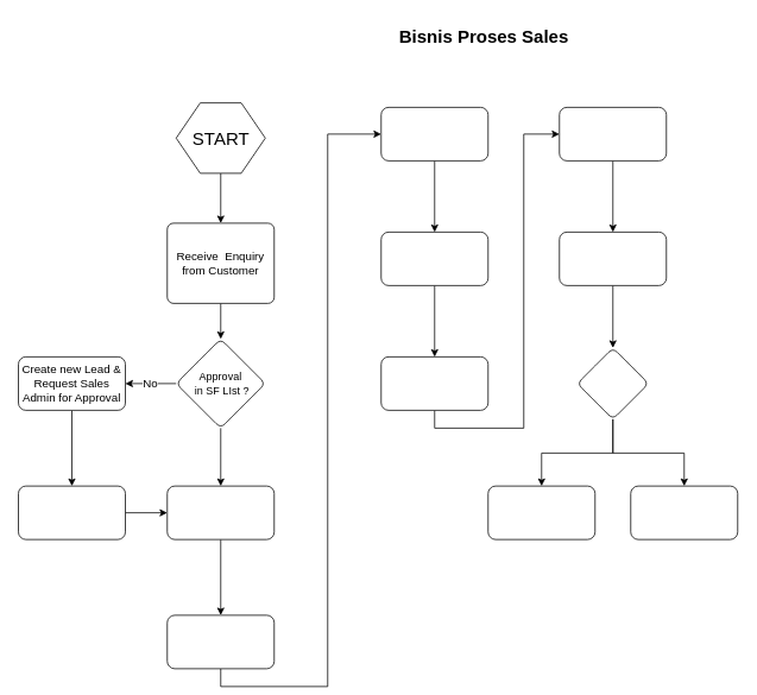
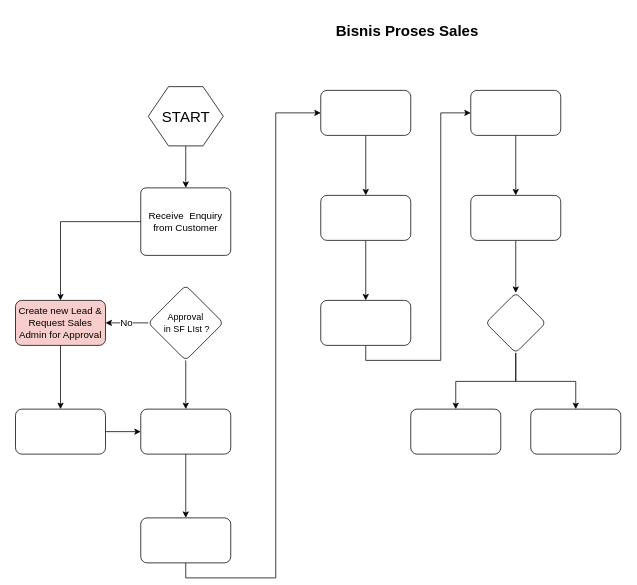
  <mxCell id="0" />
  <mxCell id="1" parent="0" />
  <mxCell id="2" value="Bisnis Proses Sales" style="text;html=1;align=center;verticalAlign=middle;resizable=0;points=[];autosize=1;strokeColor=none;fillColor=none;fontStyle=1;fontSize=20;" parent="1" vertex="1"><mxGeometry x="437" y="20" width="210" height="40" as="geometry" /></mxCell>
  <mxCell id="3" style="edgeStyle=orthogonalEdgeStyle;rounded=0;orthogonalLoop=1;jettySize=auto;html=1;exitX=0.5;exitY=1;exitDx=0;exitDy=0;entryX=0.5;entryY=0;entryDx=0;entryDy=0;fontSize=13;" parent="1" source="4" target="6" edge="1"><mxGeometry relative="1" as="geometry" /></mxCell>
  <mxCell id="4" value="START" style="verticalLabelPosition=middle;verticalAlign=middle;html=1;shape=hexagon;perimeter=hexagonPerimeter2;arcSize=6;size=0.27;fontSize=20;labelPosition=center;align=center;" parent="1" vertex="1"><mxGeometry x="197" y="115" width="100" height="79" as="geometry" /></mxCell>
- <mxCell id="5" value="" style="edgeStyle=orthogonalEdgeStyle;rounded=0;orthogonalLoop=1;jettySize=auto;html=1;fontSize=13;" parent="1" source="6" target="9" edge="1"><mxGeometry relative="1" as="geometry" /></mxCell>
+ <mxCell id="5" value="" style="edgeStyle=orthogonalEdgeStyle;rounded=0;orthogonalLoop=1;jettySize=auto;html=1;fontSize=13;" parent="1" source="6" target="15" edge="1"><mxGeometry relative="1" as="geometry" /></mxCell>
  <mxCell id="6" value="Receive&amp;nbsp; Enquiry from Customer" style="rounded=1;whiteSpace=wrap;html=1;absoluteArcSize=1;arcSize=14;strokeWidth=1;fontSize=13;" parent="1" vertex="1"><mxGeometry x="187" y="250" width="120" height="90" as="geometry" /></mxCell>
  <mxCell id="7" value="" style="edgeStyle=orthogonalEdgeStyle;rounded=0;orthogonalLoop=1;jettySize=auto;html=1;fontSize=13;" parent="1" source="9" target="11" edge="1"><mxGeometry relative="1" as="geometry" /></mxCell>
  <mxCell id="8" value="No" style="edgeStyle=orthogonalEdgeStyle;rounded=0;orthogonalLoop=1;jettySize=auto;html=1;fontSize=13;" parent="1" source="9" target="15" edge="1"><mxGeometry relative="1" as="geometry" /></mxCell>
  <mxCell id="9" value="Approval&lt;br&gt;&amp;nbsp;in SF LIst ?" style="rhombus;whiteSpace=wrap;html=1;fontSize=12;rounded=1;arcSize=14;strokeWidth=1;" parent="1" vertex="1"><mxGeometry x="197" y="380" width="100" height="100" as="geometry" /></mxCell>
  <mxCell id="10" value="" style="edgeStyle=orthogonalEdgeStyle;rounded=0;orthogonalLoop=1;jettySize=auto;html=1;fontSize=13;" parent="1" source="11" target="13" edge="1"><mxGeometry relative="1" as="geometry" /></mxCell>
  <mxCell id="11" value="" style="rounded=1;whiteSpace=wrap;html=1;fontSize=13;arcSize=14;strokeWidth=1;" parent="1" vertex="1"><mxGeometry x="187" y="545" width="120" height="60" as="geometry" /></mxCell>
  <mxCell id="12" style="edgeStyle=orthogonalEdgeStyle;rounded=0;orthogonalLoop=1;jettySize=auto;html=1;exitX=0.5;exitY=1;exitDx=0;exitDy=0;entryX=0;entryY=0.5;entryDx=0;entryDy=0;fontSize=13;" parent="1" source="13" target="19" edge="1"><mxGeometry relative="1" as="geometry" /></mxCell>
  <mxCell id="13" value="" style="rounded=1;whiteSpace=wrap;html=1;fontSize=13;arcSize=14;strokeWidth=1;" parent="1" vertex="1"><mxGeometry x="187" y="690" width="120" height="60" as="geometry" /></mxCell>
  <mxCell id="14" value="" style="edgeStyle=orthogonalEdgeStyle;rounded=0;orthogonalLoop=1;jettySize=auto;html=1;fontSize=13;" parent="1" source="15" target="17" edge="1"><mxGeometry relative="1" as="geometry" /></mxCell>
- <mxCell id="15" value="Create new Lead &amp;amp; Request Sales Admin for Approval" style="whiteSpace=wrap;html=1;fontSize=13;rounded=1;arcSize=14;strokeWidth=1;" parent="1" vertex="1"><mxGeometry x="20" y="400" width="120" height="60" as="geometry" /></mxCell>
+ <mxCell id="15" value="Create new Lead &amp;amp; Request Sales Admin for Approval" style="whiteSpace=wrap;html=1;fontSize=13;rounded=1;arcSize=14;strokeWidth=1;fillColor=#f8cecc;" parent="1" vertex="1"><mxGeometry x="20" y="400" width="120" height="60" as="geometry" /></mxCell>
  <mxCell id="16" style="edgeStyle=orthogonalEdgeStyle;rounded=0;orthogonalLoop=1;jettySize=auto;html=1;entryX=0;entryY=0.5;entryDx=0;entryDy=0;fontSize=13;" parent="1" source="17" target="11" edge="1"><mxGeometry relative="1" as="geometry" /></mxCell>
  <mxCell id="17" value="" style="rounded=1;whiteSpace=wrap;html=1;fontSize=13;arcSize=14;strokeWidth=1;" parent="1" vertex="1"><mxGeometry x="20" y="545" width="120" height="60" as="geometry" /></mxCell>
  <mxCell id="18" value="" style="edgeStyle=orthogonalEdgeStyle;rounded=0;orthogonalLoop=1;jettySize=auto;html=1;fontSize=13;" parent="1" source="19" target="21" edge="1"><mxGeometry relative="1" as="geometry" /></mxCell>
  <mxCell id="19" value="" style="rounded=1;whiteSpace=wrap;html=1;fontSize=13;arcSize=14;strokeWidth=1;" parent="1" vertex="1"><mxGeometry x="427" y="120" width="120" height="60" as="geometry" /></mxCell>
  <mxCell id="20" value="" style="edgeStyle=orthogonalEdgeStyle;rounded=0;orthogonalLoop=1;jettySize=auto;html=1;fontSize=13;" parent="1" source="21" target="23" edge="1"><mxGeometry relative="1" as="geometry" /></mxCell>
  <mxCell id="21" value="" style="rounded=1;whiteSpace=wrap;html=1;fontSize=13;arcSize=14;strokeWidth=1;" parent="1" vertex="1"><mxGeometry x="427" y="260" width="120" height="60" as="geometry" /></mxCell>
  <mxCell id="22" style="edgeStyle=orthogonalEdgeStyle;rounded=0;orthogonalLoop=1;jettySize=auto;html=1;exitX=0.5;exitY=1;exitDx=0;exitDy=0;entryX=0;entryY=0.5;entryDx=0;entryDy=0;fontSize=13;" parent="1" source="23" target="25" edge="1"><mxGeometry relative="1" as="geometry" /></mxCell>
  <mxCell id="23" value="" style="rounded=1;whiteSpace=wrap;html=1;fontSize=13;arcSize=14;strokeWidth=1;" parent="1" vertex="1"><mxGeometry x="427" y="400" width="120" height="60" as="geometry" /></mxCell>
  <mxCell id="24" value="" style="edgeStyle=orthogonalEdgeStyle;rounded=0;orthogonalLoop=1;jettySize=auto;html=1;fontSize=13;" parent="1" source="25" target="27" edge="1"><mxGeometry relative="1" as="geometry" /></mxCell>
  <mxCell id="25" value="" style="whiteSpace=wrap;html=1;fontSize=13;rounded=1;arcSize=14;strokeWidth=1;" parent="1" vertex="1"><mxGeometry x="627" y="120" width="120" height="60" as="geometry" /></mxCell>
  <mxCell id="26" value="" style="edgeStyle=orthogonalEdgeStyle;rounded=0;orthogonalLoop=1;jettySize=auto;html=1;fontSize=13;" parent="1" source="27" target="30" edge="1"><mxGeometry relative="1" as="geometry" /></mxCell>
  <mxCell id="27" value="" style="whiteSpace=wrap;html=1;fontSize=13;rounded=1;arcSize=14;strokeWidth=1;" parent="1" vertex="1"><mxGeometry x="627" y="260" width="120" height="60" as="geometry" /></mxCell>
  <mxCell id="28" value="" style="edgeStyle=elbowEdgeStyle;rounded=0;orthogonalLoop=1;jettySize=auto;elbow=vertical;html=1;fontSize=13;" parent="1" source="30" target="31" edge="1"><mxGeometry relative="1" as="geometry" /></mxCell>
  <mxCell id="29" value="" style="edgeStyle=elbowEdgeStyle;rounded=0;orthogonalLoop=1;jettySize=auto;elbow=vertical;html=1;fontSize=13;" parent="1" source="30" target="32" edge="1"><mxGeometry relative="1" as="geometry" /></mxCell>
  <mxCell id="30" value="" style="rhombus;whiteSpace=wrap;html=1;fontSize=13;rounded=1;arcSize=14;strokeWidth=1;" parent="1" vertex="1"><mxGeometry x="647" y="390" width="80" height="80" as="geometry" /></mxCell>
  <mxCell id="31" value="" style="whiteSpace=wrap;html=1;fontSize=13;rounded=1;arcSize=14;strokeWidth=1;" parent="1" vertex="1"><mxGeometry x="547" y="545" width="120" height="60" as="geometry" /></mxCell>
  <mxCell id="32" value="" style="whiteSpace=wrap;html=1;fontSize=13;rounded=1;arcSize=14;strokeWidth=1;" parent="1" vertex="1"><mxGeometry x="707" y="545" width="120" height="60" as="geometry" /></mxCell>
